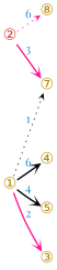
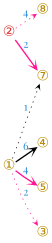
  digraph {
    fontname="Playfair Display"
    nodesep=0.6
    rankdir=LR
    ranksep=0.3
    node [color="#586e75" fontcolor="#b58900" fontname="Playfair Display" fontsize=20 shape=plain]
    edge [arrowhead=vee arrowsize=0.6 color=deeppink fontcolor="#268bd2" fontname="Playfair Display" fontsize=16 style=bold]
    "②" [fontcolor="#dc322f"]
    "⑦"
    "⑧"
    "①"
    "③"
    "④"
    "⑤"
-   "②" -> "⑦" [label=3]
-   "②" -> "⑧" [label=6 style=dotted]
+   "②" -> "⑦" [label=2]
+   "②" -> "⑧" [label=4 style=dotted]
    "①" -> "⑦" [color=black label=1 style=dotted]
-   "①" -> "③" [label=2]
+   "①" -> "③" [label=2 style=dotted]
    "①" -> "④" [color=black label=6]
-   "①" -> "⑤" [color=black label=4]
+   "①" -> "⑤" [label=4]
  }
